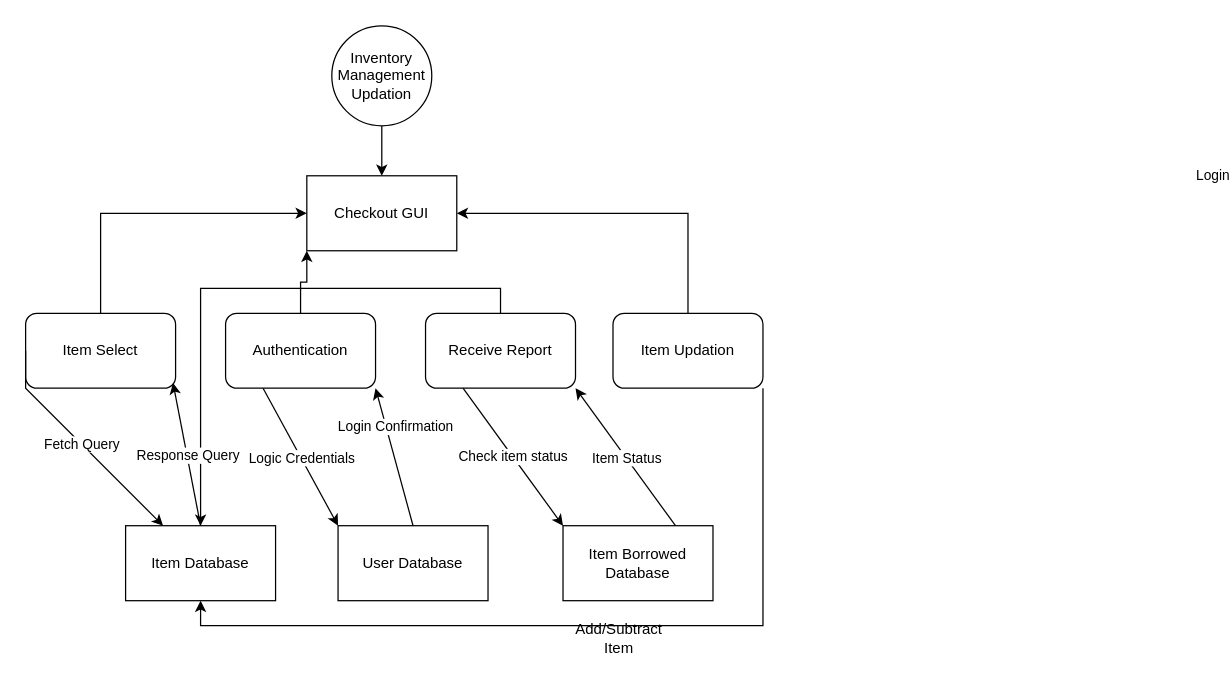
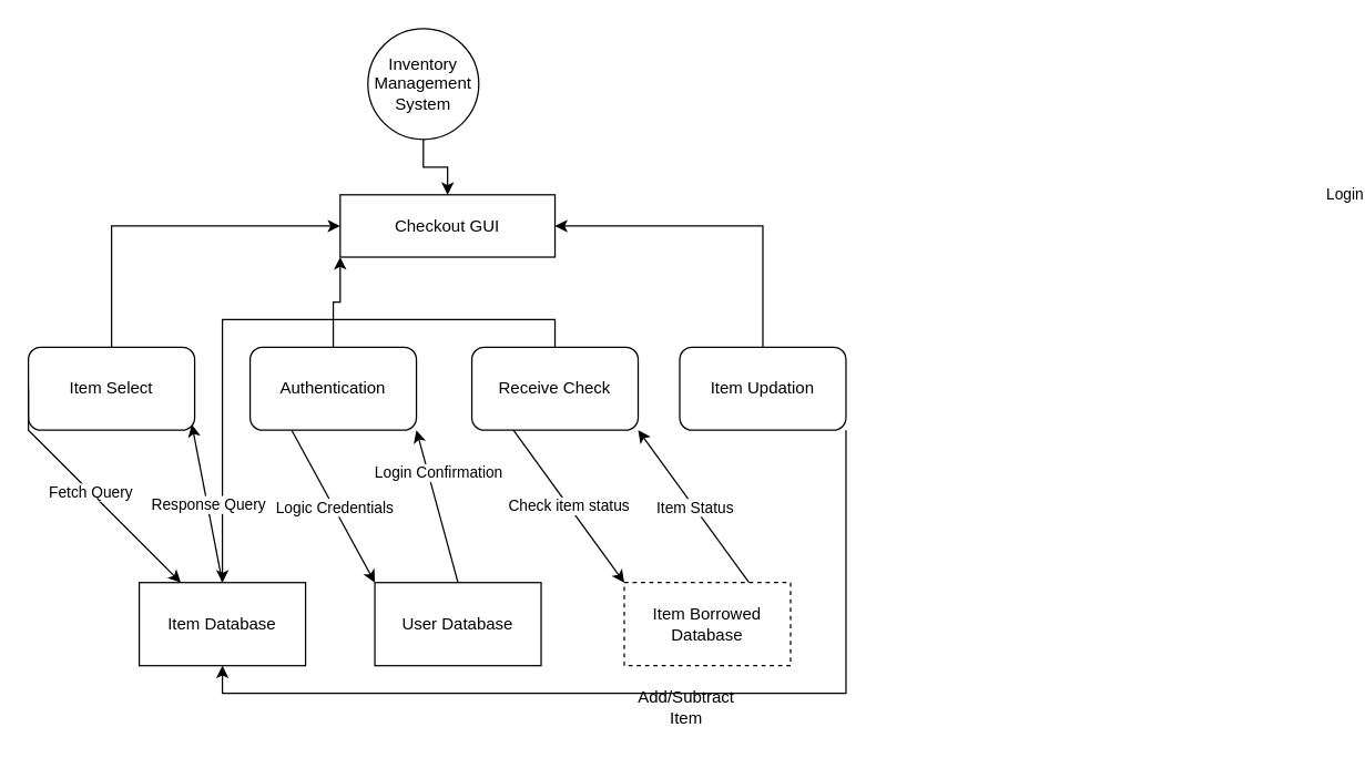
  <mxCell id="0" />
  <mxCell id="1" parent="0" />
  <mxCell id="2" style="edgeStyle=orthogonalEdgeStyle;rounded=0;orthogonalLoop=1;jettySize=auto;html=1;exitX=0.5;exitY=1;exitDx=0;exitDy=0;entryX=0.5;entryY=0;entryDx=0;entryDy=0;" edge="1" parent="1" source="3" target="4"><mxGeometry relative="1" as="geometry" /></mxCell>
- <mxCell id="3" value="Inventory Management Updation" style="ellipse;whiteSpace=wrap;html=1;aspect=fixed;" vertex="1" parent="1"><mxGeometry x="265" y="20" width="80" height="80" as="geometry" /></mxCell>
- <mxCell id="4" value="Checkout GUI" style="rounded=1;whiteSpace=wrap;html=1;arcSize=0;" vertex="1" parent="1"><mxGeometry x="245" y="140" width="120" height="60" as="geometry" /></mxCell>
+ <mxCell id="3" value="Inventory Management System" style="ellipse;whiteSpace=wrap;html=1;aspect=fixed;" vertex="1" parent="1"><mxGeometry x="265" y="20" width="80" height="80" as="geometry" /></mxCell>
+ <mxCell id="4" value="Checkout GUI" style="rounded=1;whiteSpace=wrap;html=1;arcSize=0;" vertex="1" parent="1"><mxGeometry x="245" y="140" width="155" height="45" as="geometry" /></mxCell>
  <mxCell id="5" style="edgeStyle=orthogonalEdgeStyle;rounded=0;orthogonalLoop=1;jettySize=auto;html=1;exitX=0.5;exitY=0;exitDx=0;exitDy=0;entryX=0;entryY=0.5;entryDx=0;entryDy=0;" edge="1" parent="1" source="6" target="4"><mxGeometry relative="1" as="geometry" /></mxCell>
  <mxCell id="6" value="Item Select" style="rounded=1;whiteSpace=wrap;html=1;" vertex="1" parent="1"><mxGeometry x="20" y="250" width="120" height="60" as="geometry" /></mxCell>
  <mxCell id="7" style="edgeStyle=orthogonalEdgeStyle;rounded=0;orthogonalLoop=1;jettySize=auto;html=1;exitX=0.5;exitY=0;exitDx=0;exitDy=0;entryX=0;entryY=1;entryDx=0;entryDy=0;" edge="1" parent="1" source="8" target="4"><mxGeometry relative="1" as="geometry" /></mxCell>
  <mxCell id="8" value="Authentication" style="rounded=1;whiteSpace=wrap;html=1;" vertex="1" parent="1"><mxGeometry x="180" y="250" width="120" height="60" as="geometry" /></mxCell>
  <mxCell id="9" style="edgeStyle=orthogonalEdgeStyle;rounded=0;orthogonalLoop=1;jettySize=auto;html=1;exitX=0.5;exitY=0;exitDx=0;exitDy=0;" edge="1" parent="1" source="10" target="14"><mxGeometry relative="1" as="geometry" /></mxCell>
- <mxCell id="10" value="Receive Report" style="rounded=1;whiteSpace=wrap;html=1;" vertex="1" parent="1"><mxGeometry x="340" y="250" width="120" height="60" as="geometry" /></mxCell>
+ <mxCell id="10" value="Receive Check" style="rounded=1;whiteSpace=wrap;html=1;" vertex="1" parent="1"><mxGeometry x="340" y="250" width="120" height="60" as="geometry" /></mxCell>
  <mxCell id="11" style="edgeStyle=orthogonalEdgeStyle;rounded=0;orthogonalLoop=1;jettySize=auto;html=1;exitX=1;exitY=1;exitDx=0;exitDy=0;entryX=0.5;entryY=1;entryDx=0;entryDy=0;" edge="1" parent="1" source="13" target="14"><mxGeometry relative="1" as="geometry" /></mxCell>
  <mxCell id="12" style="edgeStyle=orthogonalEdgeStyle;rounded=0;orthogonalLoop=1;jettySize=auto;html=1;exitX=0.5;exitY=0;exitDx=0;exitDy=0;entryX=1;entryY=0.5;entryDx=0;entryDy=0;" edge="1" parent="1" source="13" target="4"><mxGeometry relative="1" as="geometry" /></mxCell>
  <mxCell id="13" value="Item Updation" style="rounded=1;whiteSpace=wrap;html=1;" vertex="1" parent="1"><mxGeometry x="490" y="250" width="120" height="60" as="geometry" /></mxCell>
  <mxCell id="14" value="Item Database" style="rounded=0;whiteSpace=wrap;html=1;" vertex="1" parent="1"><mxGeometry x="100" y="420" width="120" height="60" as="geometry" /></mxCell>
  <mxCell id="15" value="" style="endArrow=classic;html=1;rounded=0;exitX=0;exitY=0.5;exitDx=0;exitDy=0;entryX=0.25;entryY=0;entryDx=0;entryDy=0;" edge="1" parent="1" source="6" target="14"><mxGeometry relative="1" as="geometry"><mxPoint x="280" y="330" as="sourcePoint" /><mxPoint x="380" y="330" as="targetPoint" /><Array as="points"><mxPoint x="20" y="290" /><mxPoint x="20" y="310" /></Array></mxGeometry></mxCell>
  <mxCell id="16" value="Fetch Query" style="edgeLabel;resizable=0;html=1;align=center;verticalAlign=middle;" connectable="0" vertex="1" parent="15"><mxGeometry relative="1" as="geometry" /></mxCell>
  <mxCell id="17" value="" style="endArrow=classic;html=1;rounded=0;exitX=0.5;exitY=0;exitDx=0;exitDy=0;entryX=0.983;entryY=0.931;entryDx=0;entryDy=0;entryPerimeter=0;" edge="1" parent="1" source="14" target="6"><mxGeometry relative="1" as="geometry"><mxPoint x="170" y="370" as="sourcePoint" /><mxPoint x="270" y="370" as="targetPoint" /></mxGeometry></mxCell>
  <mxCell id="18" value="Response Query" style="edgeLabel;resizable=0;html=1;align=center;verticalAlign=middle;" connectable="0" vertex="1" parent="17"><mxGeometry relative="1" as="geometry" /></mxCell>
  <mxCell id="19" value="User Database" style="rounded=0;whiteSpace=wrap;html=1;" vertex="1" parent="1"><mxGeometry x="270" y="420" width="120" height="60" as="geometry" /></mxCell>
  <mxCell id="20" value="" style="endArrow=classic;html=1;rounded=0;exitX=0.25;exitY=1;exitDx=0;exitDy=0;entryX=0;entryY=0;entryDx=0;entryDy=0;" edge="1" parent="1" source="8" target="19"><mxGeometry relative="1" as="geometry"><mxPoint x="240" y="320" as="sourcePoint" /><mxPoint x="340" y="320" as="targetPoint" /></mxGeometry></mxCell>
  <mxCell id="21" value="Logic Credentials" style="edgeLabel;resizable=0;html=1;align=center;verticalAlign=middle;" connectable="0" vertex="1" parent="20"><mxGeometry relative="1" as="geometry" /></mxCell>
  <mxCell id="22" value="Login" style="endArrow=classic;html=1;rounded=0;exitX=0.5;exitY=0;exitDx=0;exitDy=0;entryX=1;entryY=1;entryDx=0;entryDy=0;" edge="1" parent="1" source="19" target="8"><mxGeometry x="0.785" y="-691" relative="1" as="geometry"><mxPoint x="310" y="340" as="sourcePoint" /><mxPoint x="410" y="340" as="targetPoint" /><mxPoint as="offset" /></mxGeometry></mxCell>
  <mxCell id="23" value="Login Confirmation" style="edgeLabel;resizable=0;html=1;align=center;verticalAlign=middle;" connectable="0" vertex="1" parent="22"><mxGeometry relative="1" as="geometry"><mxPoint y="-25" as="offset" /></mxGeometry></mxCell>
- <mxCell id="24" value="Item Borrowed Database" style="rounded=0;whiteSpace=wrap;html=1;" vertex="1" parent="1"><mxGeometry x="450" y="420" width="120" height="60" as="geometry" /></mxCell>
+ <mxCell id="24" value="Item Borrowed Database" style="rounded=0;whiteSpace=wrap;html=1;dashed=1;" vertex="1" parent="1"><mxGeometry x="450" y="420" width="120" height="60" as="geometry" /></mxCell>
  <mxCell id="25" value="" style="endArrow=classic;html=1;rounded=0;exitX=0.25;exitY=1;exitDx=0;exitDy=0;entryX=0;entryY=0;entryDx=0;entryDy=0;" edge="1" parent="1" source="10" target="24"><mxGeometry relative="1" as="geometry"><mxPoint x="430" y="350" as="sourcePoint" /><mxPoint x="530" y="350" as="targetPoint" /></mxGeometry></mxCell>
  <mxCell id="26" value="Check item status" style="edgeLabel;resizable=0;html=1;align=center;verticalAlign=middle;" connectable="0" vertex="1" parent="25"><mxGeometry relative="1" as="geometry" /></mxCell>
  <mxCell id="27" value="" style="endArrow=classic;html=1;rounded=0;exitX=0.75;exitY=0;exitDx=0;exitDy=0;entryX=1;entryY=1;entryDx=0;entryDy=0;" edge="1" parent="1" source="24" target="10"><mxGeometry relative="1" as="geometry"><mxPoint x="490" y="350" as="sourcePoint" /><mxPoint x="590" y="350" as="targetPoint" /></mxGeometry></mxCell>
  <mxCell id="28" value="Item Status" style="edgeLabel;resizable=0;html=1;align=center;verticalAlign=middle;" connectable="0" vertex="1" parent="27"><mxGeometry relative="1" as="geometry" /></mxCell>
  <mxCell id="29" value="Add/Subtract Item" style="text;html=1;strokeColor=none;fillColor=none;align=center;verticalAlign=middle;whiteSpace=wrap;rounded=0;" vertex="1" parent="1"><mxGeometry x="450" y="495" width="90" height="30" as="geometry" /></mxCell>
